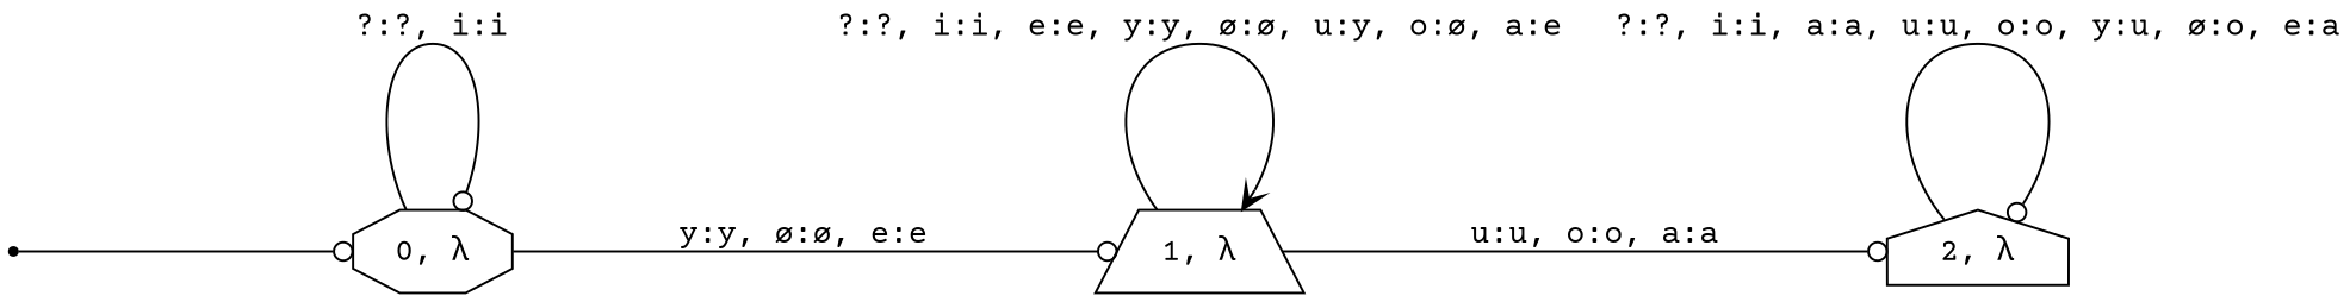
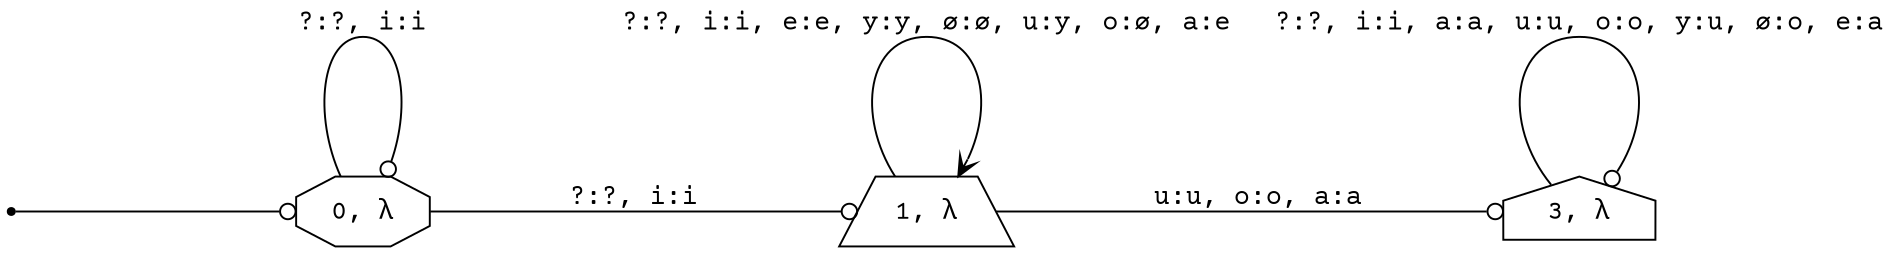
  digraph {
    fontname="Courier Prime"
    nodesep=1
    rankdir=LR
    ranksep=2
    node [fontname="Courier Prime"]
    edge [arrowhead=odot fontname="Courier Prime"]
    start [shape=point]
    "0, λ" [shape=octagon]
    "1, λ" [shape=trapezium]
-   "2, λ" [shape=house]
+   "2, λ" [shape=house label="3, λ"]
    start -> "0, λ"
    "0, λ" -> "0, λ" [label="?:?, i:i"]
-   "0, λ" -> "1, λ" [label="y:y, ø:ø, e:e"]
+   "0, λ" -> "1, λ" [label="?:?, i:i"]
    "1, λ" -> "1, λ" [arrowhead=vee label="?:?, i:i, e:e, y:y, ø:ø, u:y, o:ø, a:e"]
    "1, λ" -> "2, λ" [label="u:u, o:o, a:a"]
    "2, λ" -> "2, λ" [label="?:?, i:i, a:a, u:u, o:o, y:u, ø:o, e:a"]
  }
